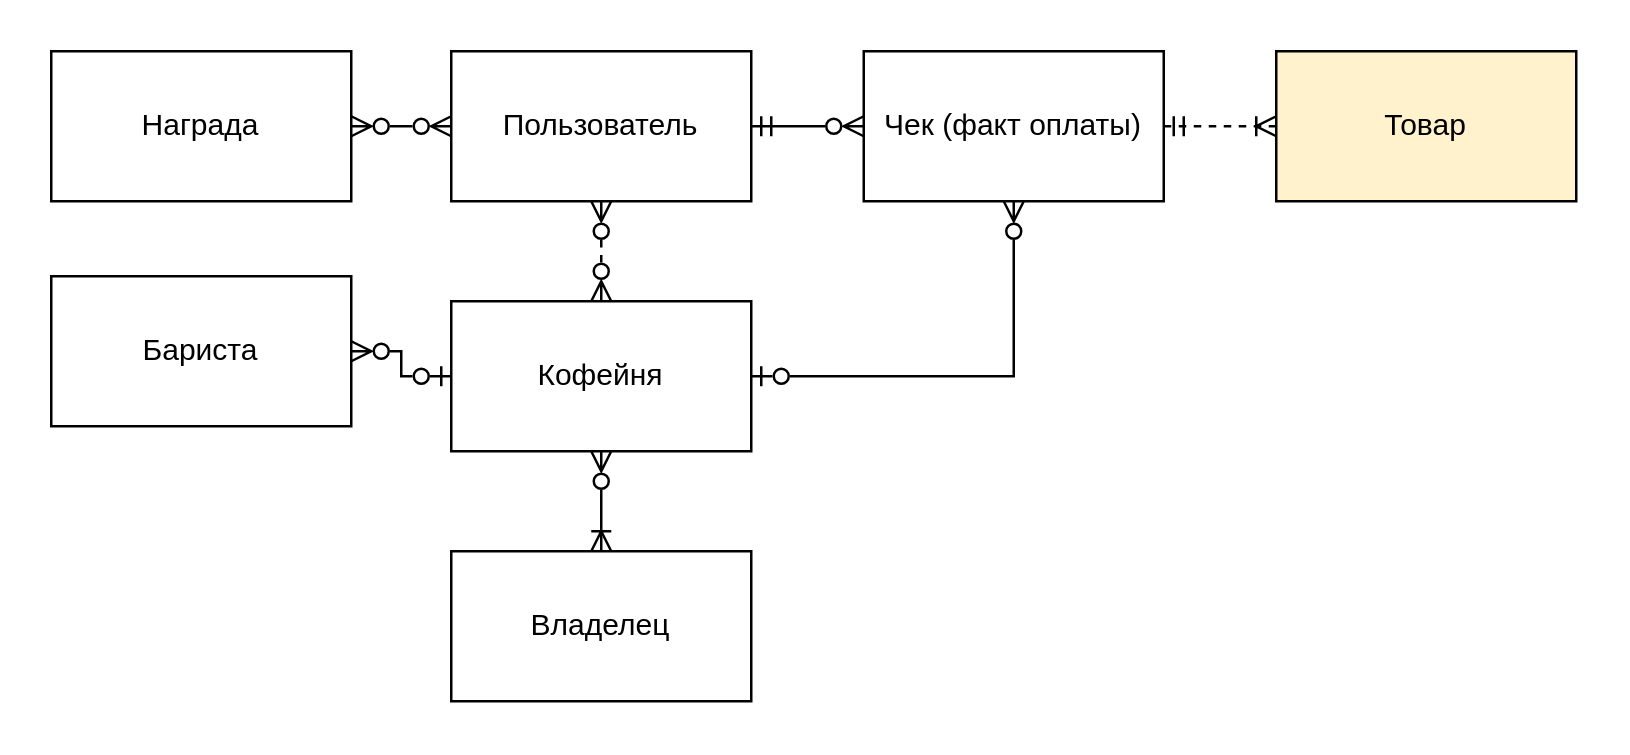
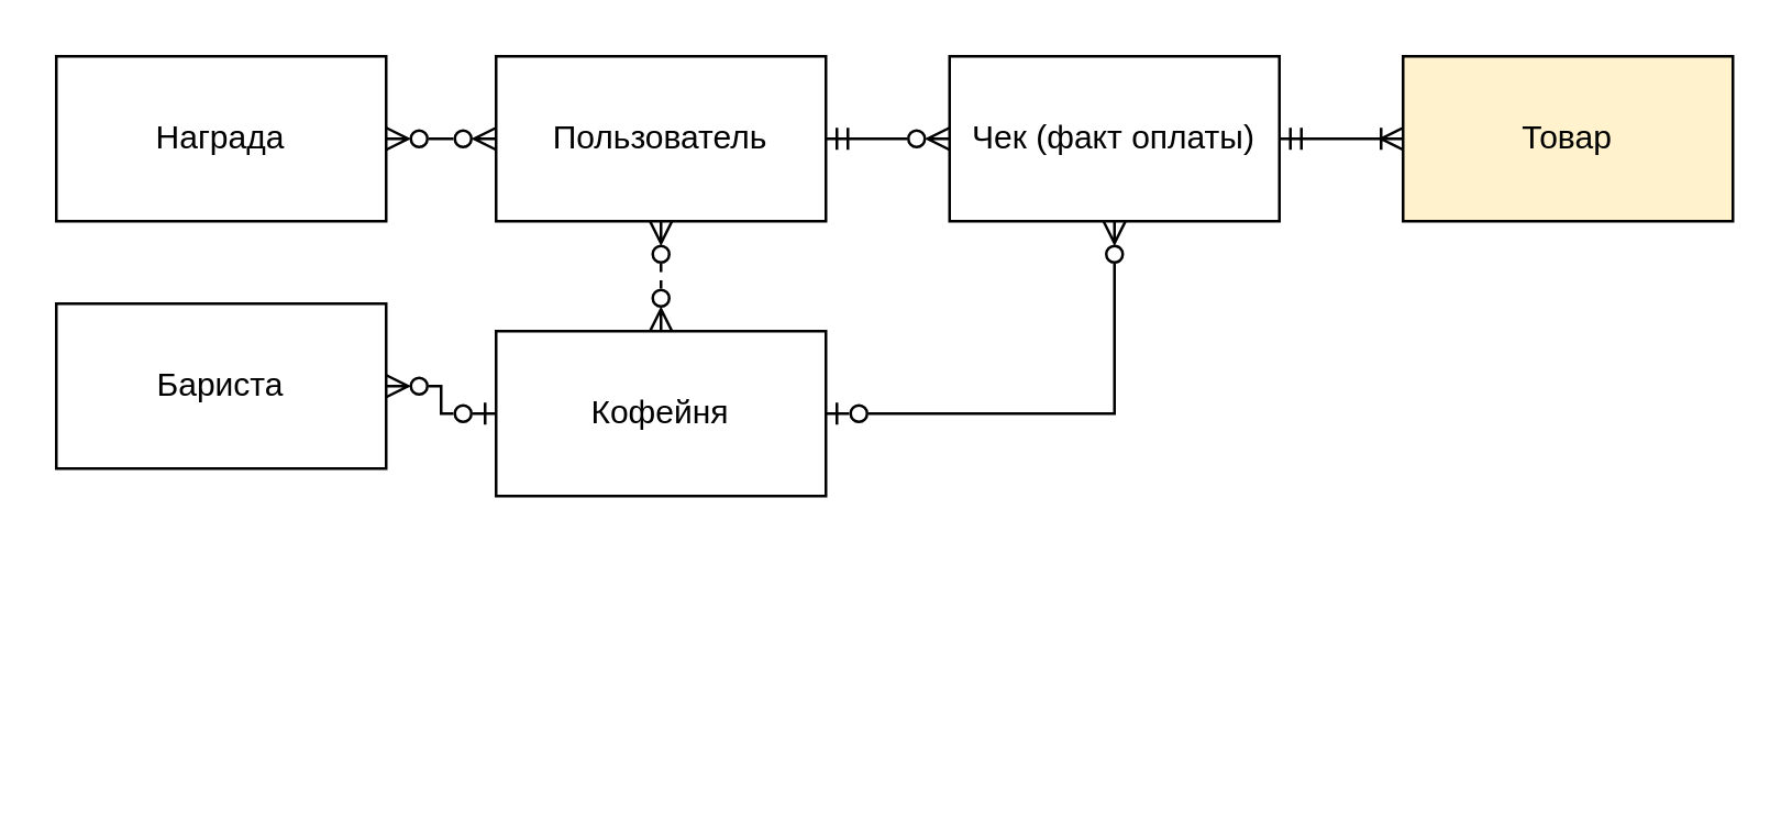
  <mxCell id="0" />
  <mxCell id="1" parent="0" />
  <mxCell id="2" style="edgeStyle=orthogonalEdgeStyle;rounded=0;orthogonalLoop=1;jettySize=auto;html=1;entryX=0;entryY=0.5;entryDx=0;entryDy=0;endArrow=ERzeroToMany;endFill=0;startArrow=ERmandOne;startFill=0;" edge="1" parent="1" source="3" target="8"><mxGeometry relative="1" as="geometry" /></mxCell>
  <mxCell id="3" value="Пользователь" style="rounded=0;whiteSpace=wrap;html=1;" vertex="1" parent="1"><mxGeometry x="180" y="20" width="120" height="60" as="geometry" /></mxCell>
  <mxCell id="4" style="edgeStyle=orthogonalEdgeStyle;rounded=0;orthogonalLoop=1;jettySize=auto;html=1;entryX=0.5;entryY=1;entryDx=0;entryDy=0;endArrow=ERzeroToMany;endFill=0;startArrow=ERzeroToMany;startFill=0;dashed=1;" edge="1" parent="1" source="5" target="3"><mxGeometry relative="1" as="geometry" /></mxCell>
  <mxCell id="5" value="Кофейня" style="rounded=0;whiteSpace=wrap;html=1;" vertex="1" parent="1"><mxGeometry x="180" y="120" width="120" height="60" as="geometry" /></mxCell>
- <mxCell id="6" style="edgeStyle=orthogonalEdgeStyle;rounded=0;orthogonalLoop=1;jettySize=auto;html=1;entryX=0;entryY=0.5;entryDx=0;entryDy=0;endArrow=ERoneToMany;endFill=0;startArrow=ERmandOne;startFill=0;dashed=1;" edge="1" parent="1" source="8" target="15"><mxGeometry relative="1" as="geometry" /></mxCell>
+ <mxCell id="6" style="edgeStyle=orthogonalEdgeStyle;rounded=0;orthogonalLoop=1;jettySize=auto;html=1;entryX=0;entryY=0.5;entryDx=0;entryDy=0;endArrow=ERoneToMany;endFill=0;startArrow=ERmandOne;startFill=0;" edge="1" parent="1" source="8" target="15"><mxGeometry relative="1" as="geometry" /></mxCell>
  <mxCell id="7" style="edgeStyle=orthogonalEdgeStyle;rounded=0;orthogonalLoop=1;jettySize=auto;html=1;exitX=0.5;exitY=1;exitDx=0;exitDy=0;entryX=1;entryY=0.5;entryDx=0;entryDy=0;endArrow=ERzeroToOne;endFill=0;startArrow=ERzeroToMany;startFill=0;" edge="1" parent="1" source="8" target="5"><mxGeometry relative="1" as="geometry" /></mxCell>
  <mxCell id="8" value="Чек (факт оплаты)" style="rounded=0;whiteSpace=wrap;html=1;" vertex="1" parent="1"><mxGeometry x="345" y="20" width="120" height="60" as="geometry" /></mxCell>
  <mxCell id="9" style="edgeStyle=orthogonalEdgeStyle;rounded=0;orthogonalLoop=1;jettySize=auto;html=1;entryX=0;entryY=0.5;entryDx=0;entryDy=0;endArrow=ERzeroToOne;endFill=0;startArrow=ERzeroToMany;startFill=0;" edge="1" parent="1" source="10" target="5"><mxGeometry relative="1" as="geometry" /></mxCell>
  <mxCell id="10" value="Бариста" style="rounded=0;whiteSpace=wrap;html=1;" vertex="1" parent="1"><mxGeometry x="20" y="110" width="120" height="60" as="geometry" /></mxCell>
- <mxCell id="11" style="edgeStyle=orthogonalEdgeStyle;rounded=0;orthogonalLoop=1;jettySize=auto;html=1;entryX=0.5;entryY=1;entryDx=0;entryDy=0;endArrow=ERzeroToMany;endFill=0;startArrow=ERoneToMany;startFill=0;" edge="1" parent="1" source="12" target="5"><mxGeometry relative="1" as="geometry" /></mxCell>
- <mxCell id="12" value="Владелец" style="rounded=0;whiteSpace=wrap;html=1;" vertex="1" parent="1"><mxGeometry x="180" y="220" width="120" height="60" as="geometry" /></mxCell>
  <mxCell id="13" style="edgeStyle=orthogonalEdgeStyle;rounded=0;orthogonalLoop=1;jettySize=auto;html=1;entryX=0;entryY=0.5;entryDx=0;entryDy=0;startArrow=ERzeroToMany;startFill=0;endArrow=ERzeroToMany;endFill=0;" edge="1" parent="1" source="14" target="3"><mxGeometry relative="1" as="geometry" /></mxCell>
  <mxCell id="14" value="Награда" style="rounded=0;whiteSpace=wrap;html=1;" vertex="1" parent="1"><mxGeometry x="20" y="20" width="120" height="60" as="geometry" /></mxCell>
  <mxCell id="15" value="Товар" style="rounded=0;whiteSpace=wrap;html=1;fillColor=#fff2cc;" vertex="1" parent="1"><mxGeometry x="510" y="20" width="120" height="60" as="geometry" /></mxCell>
